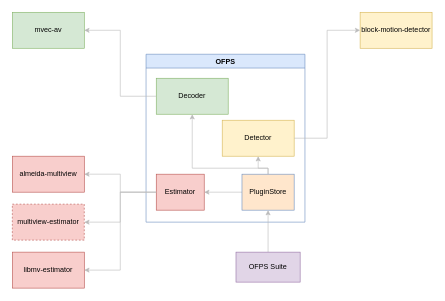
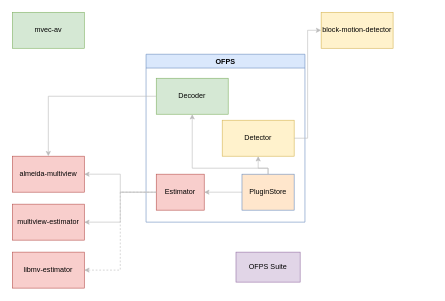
  <mxCell id="0" />
  <mxCell id="1" parent="0" />
  <mxCell id="2" value="OFPS" style="swimlane;fillColor=#dae8fc;strokeColor=#6c8ebf;" vertex="1" parent="1"><mxGeometry x="243" y="90" width="265" height="280" as="geometry" /></mxCell>
  <mxCell id="3" value="Decoder" style="rounded=0;whiteSpace=wrap;html=1;fillColor=#d5e8d4;strokeColor=#82b366;" vertex="1" parent="2"><mxGeometry x="17" y="40" width="120" height="60" as="geometry" /></mxCell>
  <mxCell id="4" value="Detector" style="rounded=0;whiteSpace=wrap;html=1;fillColor=#fff2cc;strokeColor=#d6b656;" vertex="1" parent="2"><mxGeometry x="127" y="110" width="120" height="60" as="geometry" /></mxCell>
  <mxCell id="5" value="Estimator" style="rounded=0;whiteSpace=wrap;html=1;fillColor=#f8cecc;strokeColor=#b85450;" vertex="1" parent="2"><mxGeometry x="17" y="200" width="80" height="60" as="geometry" /></mxCell>
  <mxCell id="6" style="edgeStyle=orthogonalEdgeStyle;rounded=0;orthogonalLoop=1;jettySize=auto;html=1;strokeColor=#BABABA;" edge="1" parent="2" source="9" target="5"><mxGeometry relative="1" as="geometry" /></mxCell>
  <mxCell id="7" style="edgeStyle=orthogonalEdgeStyle;rounded=0;orthogonalLoop=1;jettySize=auto;html=1;strokeColor=#BABABA;" edge="1" parent="2" source="9" target="4"><mxGeometry relative="1" as="geometry"><Array as="points"><mxPoint x="204" y="190" /><mxPoint x="187" y="190" /></Array></mxGeometry></mxCell>
  <mxCell id="8" style="edgeStyle=orthogonalEdgeStyle;rounded=0;orthogonalLoop=1;jettySize=auto;html=1;strokeColor=#BABABA;" edge="1" parent="2" source="9" target="3"><mxGeometry relative="1" as="geometry"><Array as="points"><mxPoint x="204" y="190" /><mxPoint x="77" y="190" /></Array></mxGeometry></mxCell>
  <mxCell id="9" value="PluginStore" style="rounded=0;whiteSpace=wrap;html=1;fillColor=#ffe6cc;strokeColor=#6c8ebf;" vertex="1" parent="2"><mxGeometry x="160" y="200" width="87" height="60" as="geometry" /></mxCell>
  <mxCell id="10" value="mvec-av" style="rounded=0;whiteSpace=wrap;html=1;fillColor=#d5e8d4;strokeColor=#82b366;" vertex="1" parent="1"><mxGeometry x="20" y="20" width="120" height="60" as="geometry" /></mxCell>
- <mxCell id="11" value="block-motion-detector" style="rounded=0;whiteSpace=wrap;html=1;fillColor=#fff2cc;strokeColor=#d6b656;" vertex="1" parent="1"><mxGeometry x="600" y="20" width="120" height="60" as="geometry" /></mxCell>
+ <mxCell id="11" value="block-motion-detector" style="rounded=0;whiteSpace=wrap;html=1;fillColor=#fff2cc;strokeColor=#d6b656;" vertex="1" parent="1"><mxGeometry x="535" y="20" width="120" height="60" as="geometry" /></mxCell>
  <mxCell id="12" value="almeida-multiview" style="rounded=0;whiteSpace=wrap;html=1;fillColor=#f8cecc;strokeColor=#b85450;" vertex="1" parent="1"><mxGeometry x="20" y="260" width="120" height="60" as="geometry" /></mxCell>
- <mxCell id="13" value="multiview-estimator" style="rounded=0;whiteSpace=wrap;html=1;fillColor=#f8cecc;strokeColor=#b85450;dashed=1;" vertex="1" parent="1"><mxGeometry x="20" y="340" width="120" height="60" as="geometry" /></mxCell>
+ <mxCell id="13" value="multiview-estimator" style="rounded=0;whiteSpace=wrap;html=1;fillColor=#f8cecc;strokeColor=#b85450;" vertex="1" parent="1"><mxGeometry x="20" y="340" width="120" height="60" as="geometry" /></mxCell>
  <mxCell id="14" value="libmv-estimator" style="rounded=0;whiteSpace=wrap;html=1;fillColor=#f8cecc;strokeColor=#b85450;" vertex="1" parent="1"><mxGeometry x="20" y="420" width="120" height="60" as="geometry" /></mxCell>
- <mxCell id="15" style="edgeStyle=orthogonalEdgeStyle;rounded=0;orthogonalLoop=1;jettySize=auto;html=1;entryX=1;entryY=0.5;entryDx=0;entryDy=0;strokeColor=#BABABA;" edge="1" parent="1" source="3" target="10"><mxGeometry relative="1" as="geometry" /></mxCell>
+ <mxCell id="15" style="edgeStyle=orthogonalEdgeStyle;rounded=0;orthogonalLoop=1;jettySize=auto;html=1;strokeColor=#BABABA;" edge="1" parent="1" source="3" target="12"><mxGeometry relative="1" as="geometry" /></mxCell>
  <mxCell id="16" style="edgeStyle=orthogonalEdgeStyle;rounded=0;orthogonalLoop=1;jettySize=auto;html=1;strokeColor=#BABABA;" edge="1" parent="1" source="5" target="12"><mxGeometry relative="1" as="geometry" /></mxCell>
  <mxCell id="17" style="edgeStyle=orthogonalEdgeStyle;rounded=0;orthogonalLoop=1;jettySize=auto;html=1;strokeColor=#BABABA;" edge="1" parent="1" source="5" target="13"><mxGeometry relative="1" as="geometry" /></mxCell>
- <mxCell id="18" style="edgeStyle=orthogonalEdgeStyle;rounded=0;orthogonalLoop=1;jettySize=auto;html=1;entryX=1;entryY=0.5;entryDx=0;entryDy=0;strokeColor=#BABABA;" edge="1" parent="1" source="5" target="14"><mxGeometry relative="1" as="geometry" /></mxCell>
+ <mxCell id="18" style="edgeStyle=orthogonalEdgeStyle;rounded=0;orthogonalLoop=1;jettySize=auto;html=1;entryX=1;entryY=0.5;entryDx=0;entryDy=0;strokeColor=#BABABA;dashed=1;" edge="1" parent="1" source="5" target="14"><mxGeometry relative="1" as="geometry" /></mxCell>
  <mxCell id="19" style="edgeStyle=orthogonalEdgeStyle;rounded=0;orthogonalLoop=1;jettySize=auto;html=1;entryX=0;entryY=0.5;entryDx=0;entryDy=0;strokeColor=#BABABA;" edge="1" parent="1" source="4" target="11"><mxGeometry relative="1" as="geometry" /></mxCell>
- <mxCell id="20" style="edgeStyle=orthogonalEdgeStyle;rounded=0;orthogonalLoop=1;jettySize=auto;html=1;strokeColor=#BABABA;" edge="1" parent="1" source="21" target="9"><mxGeometry relative="1" as="geometry" /></mxCell>
  <mxCell id="21" value="OFPS Suite" style="rounded=0;whiteSpace=wrap;html=1;fillColor=#e1d5e7;strokeColor=#9673a6;" vertex="1" parent="1"><mxGeometry x="393" y="420" width="107" height="50" as="geometry" /></mxCell>
